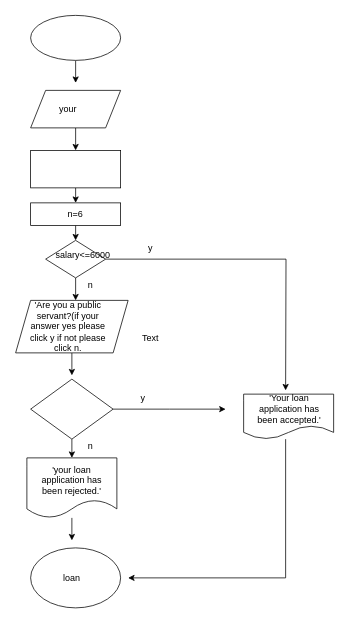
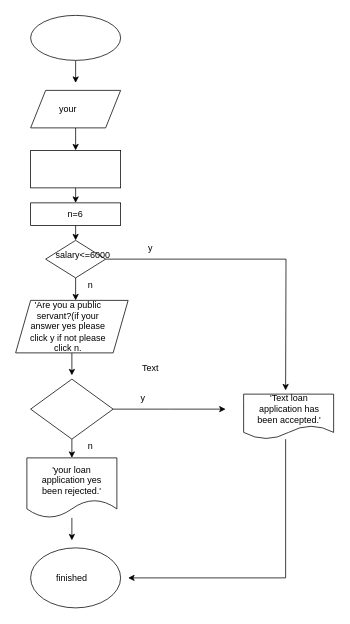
  <mxCell id="0" />
  <mxCell id="1" parent="0" />
  <mxCell id="2" style="edgeStyle=orthogonalEdgeStyle;rounded=0;orthogonalLoop=1;jettySize=auto;html=1;exitX=0.5;exitY=1;exitDx=0;exitDy=0;" parent="1" source="3" edge="1"><mxGeometry relative="1" as="geometry"><mxPoint x="100" y="110" as="targetPoint" /></mxGeometry></mxCell>
  <mxCell id="3" value="" style="ellipse;whiteSpace=wrap;html=1;" parent="1" vertex="1"><mxGeometry x="40" y="20" width="120" height="60" as="geometry" /></mxCell>
  <mxCell id="4" style="edgeStyle=orthogonalEdgeStyle;rounded=0;orthogonalLoop=1;jettySize=auto;html=1;" parent="1" source="5" edge="1"><mxGeometry relative="1" as="geometry"><mxPoint x="100" y="200" as="targetPoint" /></mxGeometry></mxCell>
  <mxCell id="5" value="" style="shape=parallelogram;perimeter=parallelogramPerimeter;whiteSpace=wrap;html=1;fixedSize=1;" parent="1" vertex="1"><mxGeometry x="40" y="120" width="120" height="50" as="geometry" /></mxCell>
  <mxCell id="6" value="your" style="text;html=1;strokeColor=none;fillColor=none;align=center;verticalAlign=middle;whiteSpace=wrap;rounded=0;" parent="1" vertex="1"><mxGeometry x="70" y="135" width="40" height="20" as="geometry" /></mxCell>
  <mxCell id="7" style="edgeStyle=orthogonalEdgeStyle;rounded=0;orthogonalLoop=1;jettySize=auto;html=1;" parent="1" source="8" edge="1"><mxGeometry relative="1" as="geometry"><mxPoint x="170" y="770" as="targetPoint" /><Array as="points"><mxPoint x="380" y="770" /></Array></mxGeometry></mxCell>
  <mxCell id="8" value="" style="shape=document;whiteSpace=wrap;html=1;boundedLbl=1;" parent="1" vertex="1"><mxGeometry x="324" y="525" width="120" height="60" as="geometry" /></mxCell>
  <mxCell id="9" style="edgeStyle=orthogonalEdgeStyle;rounded=0;orthogonalLoop=1;jettySize=auto;html=1;exitX=1;exitY=0.5;exitDx=0;exitDy=0;" parent="1" source="11" edge="1"><mxGeometry relative="1" as="geometry"><mxPoint x="380" y="520" as="targetPoint" /></mxGeometry></mxCell>
  <mxCell id="10" style="edgeStyle=orthogonalEdgeStyle;rounded=0;orthogonalLoop=1;jettySize=auto;html=1;exitX=0.5;exitY=1;exitDx=0;exitDy=0;" parent="1" source="11" edge="1"><mxGeometry relative="1" as="geometry"><mxPoint x="100" y="400" as="targetPoint" /></mxGeometry></mxCell>
  <mxCell id="11" value="" style="rhombus;whiteSpace=wrap;html=1;" parent="1" vertex="1"><mxGeometry x="60" y="320" width="80" height="50" as="geometry" /></mxCell>
  <mxCell id="12" style="edgeStyle=orthogonalEdgeStyle;rounded=0;orthogonalLoop=1;jettySize=auto;html=1;exitX=0.5;exitY=1;exitDx=0;exitDy=0;" parent="1" source="13" edge="1"><mxGeometry relative="1" as="geometry"><mxPoint x="100" y="270" as="targetPoint" /></mxGeometry></mxCell>
  <mxCell id="13" value="" style="rounded=0;whiteSpace=wrap;html=1;" parent="1" vertex="1"><mxGeometry x="40" y="200" width="120" height="50" as="geometry" /></mxCell>
  <mxCell id="14" value="salary&amp;lt;=6000" style="text;html=1;strokeColor=none;fillColor=none;align=center;verticalAlign=middle;whiteSpace=wrap;rounded=0;" parent="1" vertex="1"><mxGeometry x="90" y="330" width="40" height="20" as="geometry" /></mxCell>
  <mxCell id="15" style="edgeStyle=orthogonalEdgeStyle;rounded=0;orthogonalLoop=1;jettySize=auto;html=1;exitX=0.5;exitY=1;exitDx=0;exitDy=0;entryX=0.5;entryY=0;entryDx=0;entryDy=0;" parent="1" source="16" target="11" edge="1"><mxGeometry relative="1" as="geometry" /></mxCell>
  <mxCell id="16" value="" style="rounded=0;whiteSpace=wrap;html=1;" parent="1" vertex="1"><mxGeometry x="40" y="270" width="120" height="30" as="geometry" /></mxCell>
  <mxCell id="17" value="n=6" style="text;html=1;strokeColor=none;fillColor=none;align=center;verticalAlign=middle;whiteSpace=wrap;rounded=0;" parent="1" vertex="1"><mxGeometry x="80" y="275" width="40" height="20" as="geometry" /></mxCell>
- <mxCell id="18" value="'Your loan application has been accepted.'" style="text;html=1;strokeColor=none;fillColor=none;align=center;verticalAlign=middle;whiteSpace=wrap;rounded=0;" parent="1" vertex="1"><mxGeometry x="340" y="530" width="90" height="30" as="geometry" /></mxCell>
+ <mxCell id="18" value="'Text loan application has been accepted.'" style="text;html=1;strokeColor=none;fillColor=none;align=center;verticalAlign=middle;whiteSpace=wrap;rounded=0;" parent="1" vertex="1"><mxGeometry x="340" y="530" width="90" height="30" as="geometry" /></mxCell>
  <mxCell id="19" style="edgeStyle=orthogonalEdgeStyle;rounded=0;orthogonalLoop=1;jettySize=auto;html=1;" parent="1" source="20" edge="1"><mxGeometry relative="1" as="geometry"><mxPoint x="95" y="500" as="targetPoint" /></mxGeometry></mxCell>
  <mxCell id="20" value="" style="shape=parallelogram;perimeter=parallelogramPerimeter;whiteSpace=wrap;html=1;fixedSize=1;" parent="1" vertex="1"><mxGeometry x="20" y="400" width="150" height="70" as="geometry" /></mxCell>
  <mxCell id="21" value="'Are you a public servant?(if your answer yes please click y if not please click n." style="text;html=1;strokeColor=none;fillColor=none;align=center;verticalAlign=middle;whiteSpace=wrap;rounded=0;" parent="1" vertex="1"><mxGeometry x="30" y="420" width="120" height="30" as="geometry" /></mxCell>
  <mxCell id="22" style="edgeStyle=orthogonalEdgeStyle;rounded=0;orthogonalLoop=1;jettySize=auto;html=1;" parent="1" source="24" edge="1"><mxGeometry relative="1" as="geometry"><mxPoint x="300" y="545" as="targetPoint" /></mxGeometry></mxCell>
  <mxCell id="23" style="edgeStyle=orthogonalEdgeStyle;rounded=0;orthogonalLoop=1;jettySize=auto;html=1;exitX=0.5;exitY=1;exitDx=0;exitDy=0;" parent="1" source="24" edge="1"><mxGeometry relative="1" as="geometry"><mxPoint x="95" y="610" as="targetPoint" /></mxGeometry></mxCell>
  <mxCell id="24" value="" style="rhombus;whiteSpace=wrap;html=1;" parent="1" vertex="1"><mxGeometry x="40" y="505" width="110" height="80" as="geometry" /></mxCell>
  <mxCell id="25" style="edgeStyle=orthogonalEdgeStyle;rounded=0;orthogonalLoop=1;jettySize=auto;html=1;" parent="1" source="26" edge="1"><mxGeometry relative="1" as="geometry"><mxPoint x="95" y="720" as="targetPoint" /></mxGeometry></mxCell>
  <mxCell id="26" value="" style="shape=document;whiteSpace=wrap;html=1;boundedLbl=1;" parent="1" vertex="1"><mxGeometry x="35" y="610" width="120" height="80" as="geometry" /></mxCell>
- <mxCell id="27" value="'your loan application has been rejected.'" style="text;html=1;strokeColor=none;fillColor=none;align=center;verticalAlign=middle;whiteSpace=wrap;rounded=0;" parent="1" vertex="1"><mxGeometry x="50" y="620" width="90" height="40" as="geometry" /></mxCell>
+ <mxCell id="27" value="'your loan application yes been rejected.'" style="text;html=1;strokeColor=none;fillColor=none;align=center;verticalAlign=middle;whiteSpace=wrap;rounded=0;" parent="1" vertex="1"><mxGeometry x="50" y="620" width="90" height="40" as="geometry" /></mxCell>
  <mxCell id="28" value="" style="ellipse;whiteSpace=wrap;html=1;" parent="1" vertex="1"><mxGeometry x="40" y="730" width="120" height="80" as="geometry" /></mxCell>
- <mxCell id="29" value="loan" style="text;html=1;strokeColor=none;fillColor=none;align=center;verticalAlign=middle;whiteSpace=wrap;rounded=0;" parent="1" vertex="1"><mxGeometry x="75" y="760" width="40" height="20" as="geometry" /></mxCell>
+ <mxCell id="29" value="finished" style="text;html=1;strokeColor=none;fillColor=none;align=center;verticalAlign=middle;whiteSpace=wrap;rounded=0;" parent="1" vertex="1"><mxGeometry x="75" y="760" width="40" height="20" as="geometry" /></mxCell>
  <mxCell id="30" value="y" style="text;html=1;strokeColor=none;fillColor=none;align=center;verticalAlign=middle;whiteSpace=wrap;rounded=0;" parent="1" vertex="1"><mxGeometry x="180" y="320" width="40" height="20" as="geometry" /></mxCell>
  <mxCell id="31" value="n" style="text;html=1;strokeColor=none;fillColor=none;align=center;verticalAlign=middle;whiteSpace=wrap;rounded=0;" parent="1" vertex="1"><mxGeometry x="100" y="370" width="40" height="20" as="geometry" /></mxCell>
  <mxCell id="32" value="y" style="text;html=1;strokeColor=none;fillColor=none;align=center;verticalAlign=middle;whiteSpace=wrap;rounded=0;" parent="1" vertex="1"><mxGeometry x="170" y="520" width="40" height="20" as="geometry" /></mxCell>
- <mxCell id="33" value="Text" style="text;html=1;strokeColor=none;fillColor=none;align=center;verticalAlign=middle;whiteSpace=wrap;rounded=0;" parent="1" vertex="1"><mxGeometry x="180" y="440" width="40" height="20" as="geometry" /></mxCell>
+ <mxCell id="33" value="Text" style="text;html=1;strokeColor=none;fillColor=none;align=center;verticalAlign=middle;whiteSpace=wrap;rounded=0;" parent="1" vertex="1"><mxGeometry x="180" y="480" width="40" height="20" as="geometry" /></mxCell>
  <mxCell id="34" value="n" style="text;html=1;strokeColor=none;fillColor=none;align=center;verticalAlign=middle;whiteSpace=wrap;rounded=0;" parent="1" vertex="1"><mxGeometry x="100" y="585" width="40" height="20" as="geometry" /></mxCell>
